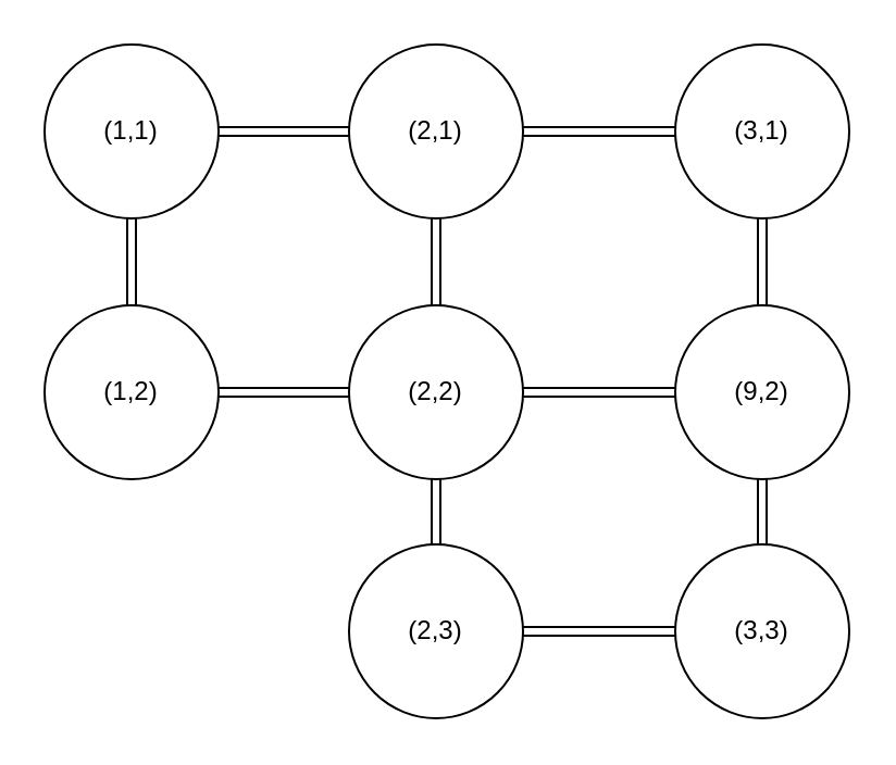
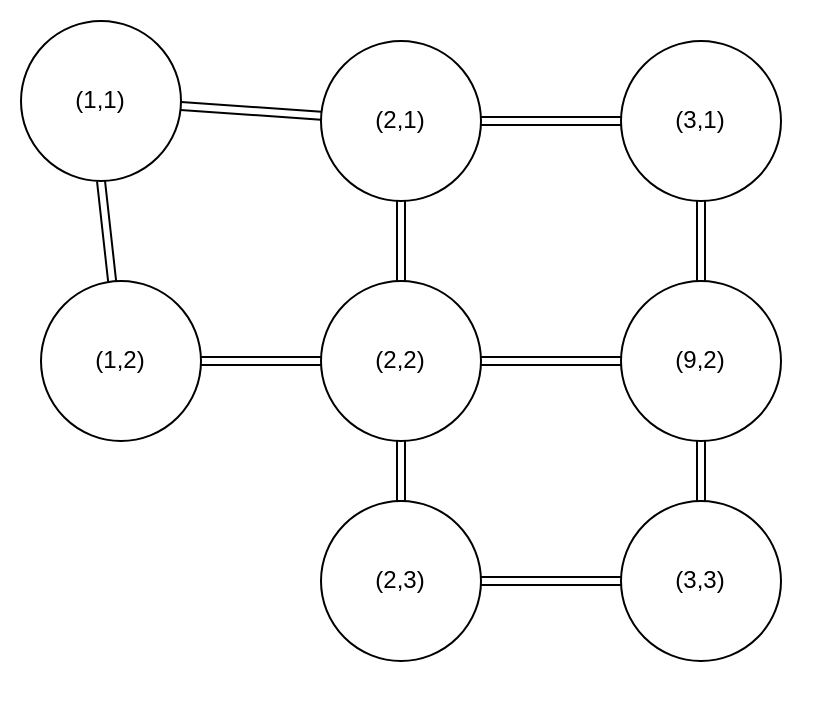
  <mxCell id="0" />
  <mxCell id="1" parent="0" />
  <mxCell id="2" style="edgeStyle=none;shape=link;rounded=0;orthogonalLoop=1;jettySize=auto;html=1;exitX=0.5;exitY=0;exitDx=0;exitDy=0;entryX=0.5;entryY=1;entryDx=0;entryDy=0;" edge="1" parent="1" source="3" target="8"><mxGeometry relative="1" as="geometry" /></mxCell>
  <mxCell id="3" value="(2,2)" style="ellipse;whiteSpace=wrap;html=1;" vertex="1" parent="1"><mxGeometry x="160" y="140" width="80" height="80" as="geometry" /></mxCell>
  <mxCell id="4" style="edgeStyle=none;shape=link;rounded=0;orthogonalLoop=1;jettySize=auto;html=1;entryX=0;entryY=0.5;entryDx=0;entryDy=0;" edge="1" parent="1" source="6" target="3"><mxGeometry relative="1" as="geometry" /></mxCell>
  <mxCell id="5" style="edgeStyle=none;shape=link;rounded=0;orthogonalLoop=1;jettySize=auto;html=1;entryX=0.5;entryY=1;entryDx=0;entryDy=0;" edge="1" parent="1" source="6" target="10"><mxGeometry relative="1" as="geometry" /></mxCell>
  <mxCell id="6" value="(1,2)" style="ellipse;whiteSpace=wrap;html=1;" vertex="1" parent="1"><mxGeometry x="20" y="140" width="80" height="80" as="geometry" /></mxCell>
  <mxCell id="7" style="edgeStyle=none;shape=link;rounded=0;orthogonalLoop=1;jettySize=auto;html=1;exitX=1;exitY=0.5;exitDx=0;exitDy=0;" edge="1" parent="1" source="8" target="12"><mxGeometry relative="1" as="geometry" /></mxCell>
  <mxCell id="8" value="(2,1)" style="ellipse;whiteSpace=wrap;html=1;" vertex="1" parent="1"><mxGeometry x="160" y="20" width="80" height="80" as="geometry" /></mxCell>
  <mxCell id="9" style="rounded=0;orthogonalLoop=1;jettySize=auto;html=1;shape=link;" edge="1" parent="1" source="10" target="8"><mxGeometry relative="1" as="geometry" /></mxCell>
- <mxCell id="10" value="(1,1)" style="ellipse;whiteSpace=wrap;html=1;" vertex="1" parent="1"><mxGeometry x="20" y="20" width="80" height="80" as="geometry" /></mxCell>
+ <mxCell id="10" value="(1,1)" style="ellipse;whiteSpace=wrap;html=1;" vertex="1" parent="1"><mxGeometry x="10" y="10" width="80" height="80" as="geometry" /></mxCell>
  <mxCell id="11" style="edgeStyle=none;shape=link;rounded=0;orthogonalLoop=1;jettySize=auto;html=1;" edge="1" parent="1" source="12" target="15"><mxGeometry relative="1" as="geometry" /></mxCell>
  <mxCell id="12" value="(3,1)" style="ellipse;whiteSpace=wrap;html=1;" vertex="1" parent="1"><mxGeometry x="310" y="20" width="80" height="80" as="geometry" /></mxCell>
  <mxCell id="13" style="edgeStyle=none;shape=link;rounded=0;orthogonalLoop=1;jettySize=auto;html=1;exitX=0.5;exitY=1;exitDx=0;exitDy=0;entryX=0.5;entryY=0;entryDx=0;entryDy=0;" edge="1" parent="1" source="15" target="19"><mxGeometry relative="1" as="geometry" /></mxCell>
  <mxCell id="14" style="edgeStyle=none;shape=link;rounded=0;orthogonalLoop=1;jettySize=auto;html=1;entryX=1;entryY=0.5;entryDx=0;entryDy=0;" edge="1" parent="1" source="15" target="3"><mxGeometry relative="1" as="geometry" /></mxCell>
  <mxCell id="15" value="(9,2)" style="ellipse;whiteSpace=wrap;html=1;" vertex="1" parent="1"><mxGeometry x="310" y="140" width="80" height="80" as="geometry" /></mxCell>
  <mxCell id="16" style="edgeStyle=none;shape=link;rounded=0;orthogonalLoop=1;jettySize=auto;html=1;" edge="1" parent="1" source="17" target="3"><mxGeometry relative="1" as="geometry" /></mxCell>
  <mxCell id="17" value="(2,3)" style="ellipse;whiteSpace=wrap;html=1;" vertex="1" parent="1"><mxGeometry x="160" y="250" width="80" height="80" as="geometry" /></mxCell>
  <mxCell id="18" style="edgeStyle=none;shape=link;rounded=0;orthogonalLoop=1;jettySize=auto;html=1;exitX=0;exitY=0.5;exitDx=0;exitDy=0;" edge="1" parent="1" source="19" target="17"><mxGeometry relative="1" as="geometry" /></mxCell>
  <mxCell id="19" value="(3,3)" style="ellipse;whiteSpace=wrap;html=1;" vertex="1" parent="1"><mxGeometry x="310" y="250" width="80" height="80" as="geometry" /></mxCell>
  <mxCell id="20" style="edgeStyle=none;shape=link;rounded=0;orthogonalLoop=1;jettySize=auto;html=1;entryX=0.5;entryY=0;entryDx=0;entryDy=0;" edge="1" parent="1" source="6" target="6"><mxGeometry relative="1" as="geometry" /></mxCell>
  <mxCell id="21" style="edgeStyle=none;shape=link;rounded=0;orthogonalLoop=1;jettySize=auto;html=1;entryX=0.5;entryY=0;entryDx=0;entryDy=0;" edge="1" parent="1" source="17" target="17"><mxGeometry relative="1" as="geometry"><Array as="points"><mxPoint x="200" y="220" /></Array></mxGeometry></mxCell>
